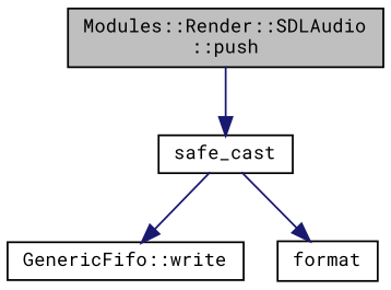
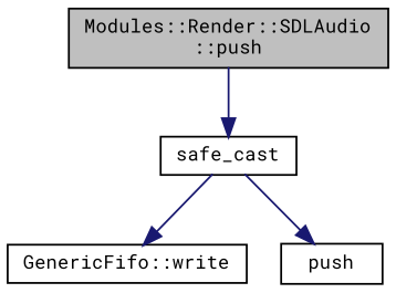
  digraph {
    fontname="Roboto Mono"
    rankdir=TB
    node [color=black fillcolor=white fontname="Roboto Mono" fontsize=10 shape=record style=filled]
    edge [color=midnightblue fontname="Roboto Mono" fontsize=10 labelfontname=Helvetica labelfontsize=10 style=solid]
    n1 [fillcolor=grey75 fontcolor=black height=0.2 label="Modules::Render::SDLAudio\l::push" width=0.4]
    n2 [height=0.2 label=safe_cast width=0.4]
    n3 [height=0.2 label="GenericFifo::write" width=0.4]
-   n4 [height=0.2 label=format width=0.4]
+   n4 [height=0.2 label=push width=0.4]
    n1 -> n2
    n2 -> n3
    n2 -> n4
  }
